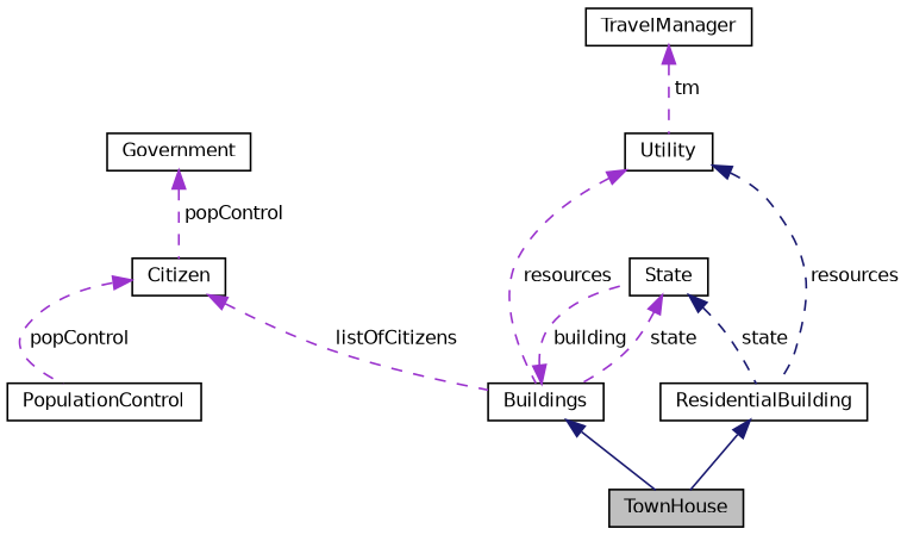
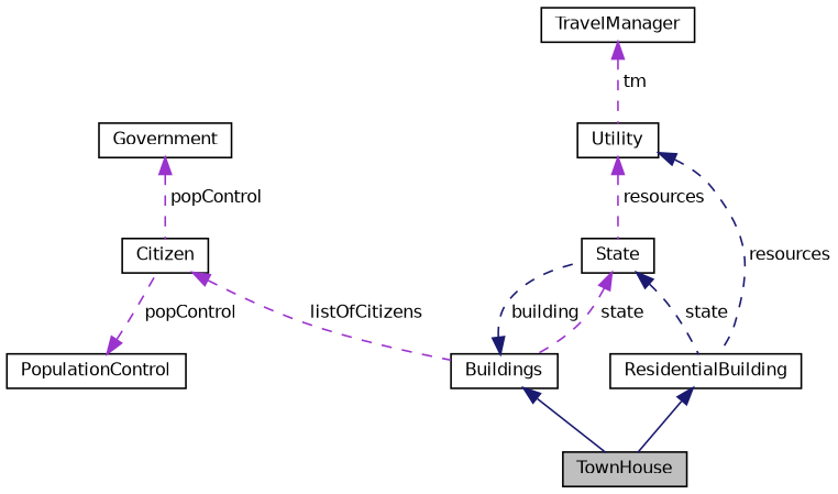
  digraph {
    node [color=black fillcolor=white fontname=Helvetica fontsize=10 shape=record style=filled]
    edge [color=darkorchid3 dir=back fontname=Helvetica fontsize=10 labelfontname=Helvetica labelfontsize=10 style=dashed]
    n1 [fillcolor=grey75 fontcolor=black height=0.2 label=TownHouse width=0.4]
    n2 [height=0.2 label=ResidentialBuilding width=0.4]
    n3 [height=0.2 label=Buildings width=0.4]
    n4 [height=0.2 label=State width=0.4]
    n5 [height=0.2 label=Citizen width=0.4]
    n6 [height=0.2 label=Government width=0.4]
    n7 [height=0.2 label=PopulationControl width=0.4]
    n8 [height=0.2 label=TravelManager width=0.4]
    n9 [height=0.2 label=Utility width=0.4]
    n2 -> n1 [color=midnightblue style=solid]
    n3 -> n1 [color=midnightblue style=solid]
-   n3 -> n4 [label=" building"]
+   n3 -> n4 [color=midnightblue label=" building"]
    n4 -> n2 [color=midnightblue label=" state"]
    n4 -> n3 [label=" state"]
    n5 -> n3 [label=" listOfCitizens"]
    n6 -> n5 [label=" popControl"]
-   n5 -> n7 [label=" popControl"]
+   n7 -> n5 [label=" popControl"]
    n8 -> n9 [label=" tm"]
    n9 -> n2 [color=midnightblue label=" resources"]
-   n9 -> n3 [label=" resources"]
+   n9 -> n4 [label=" resources"]
  }
